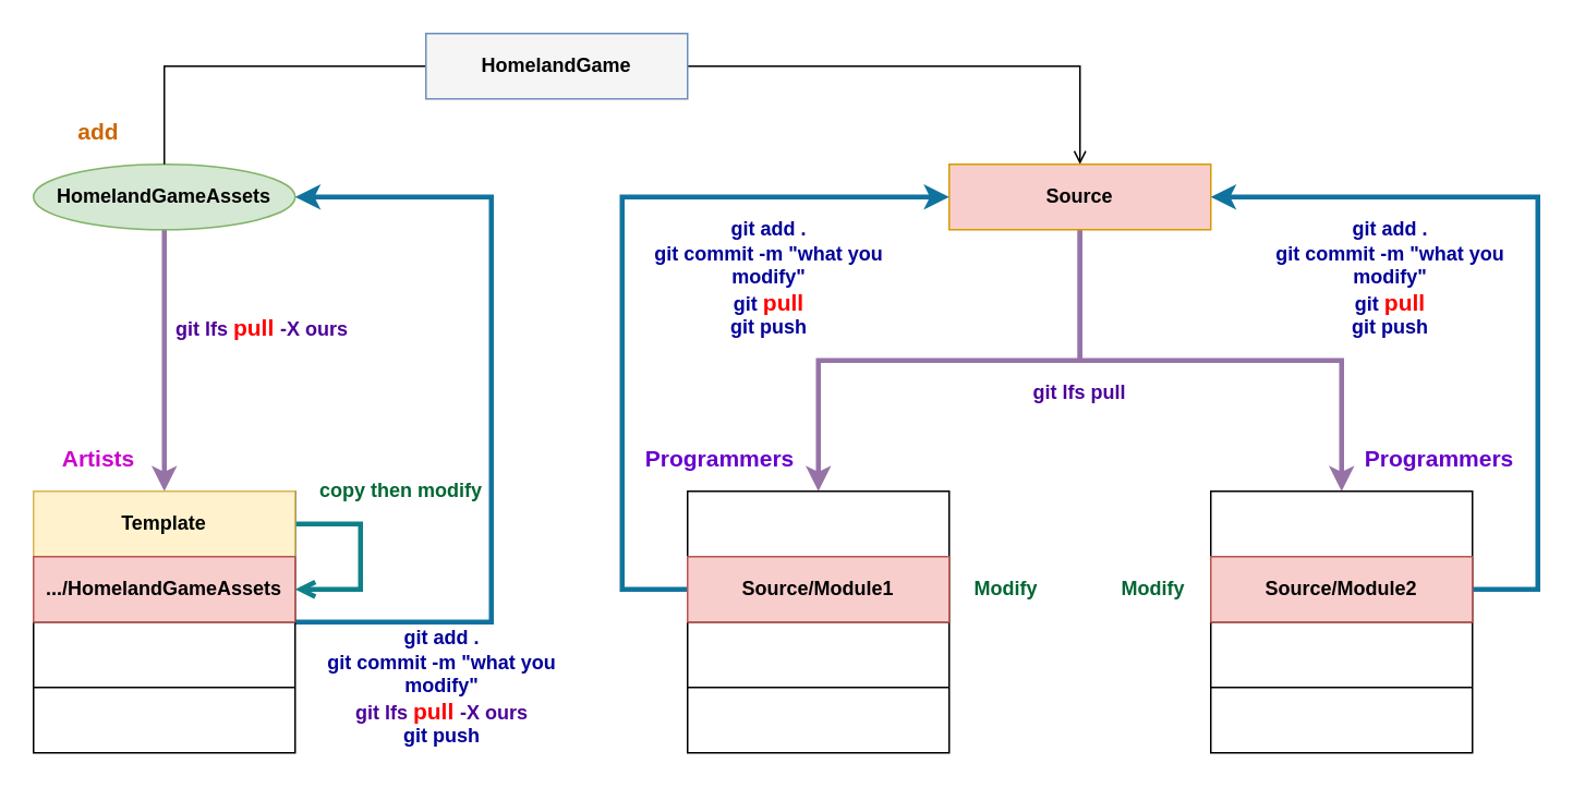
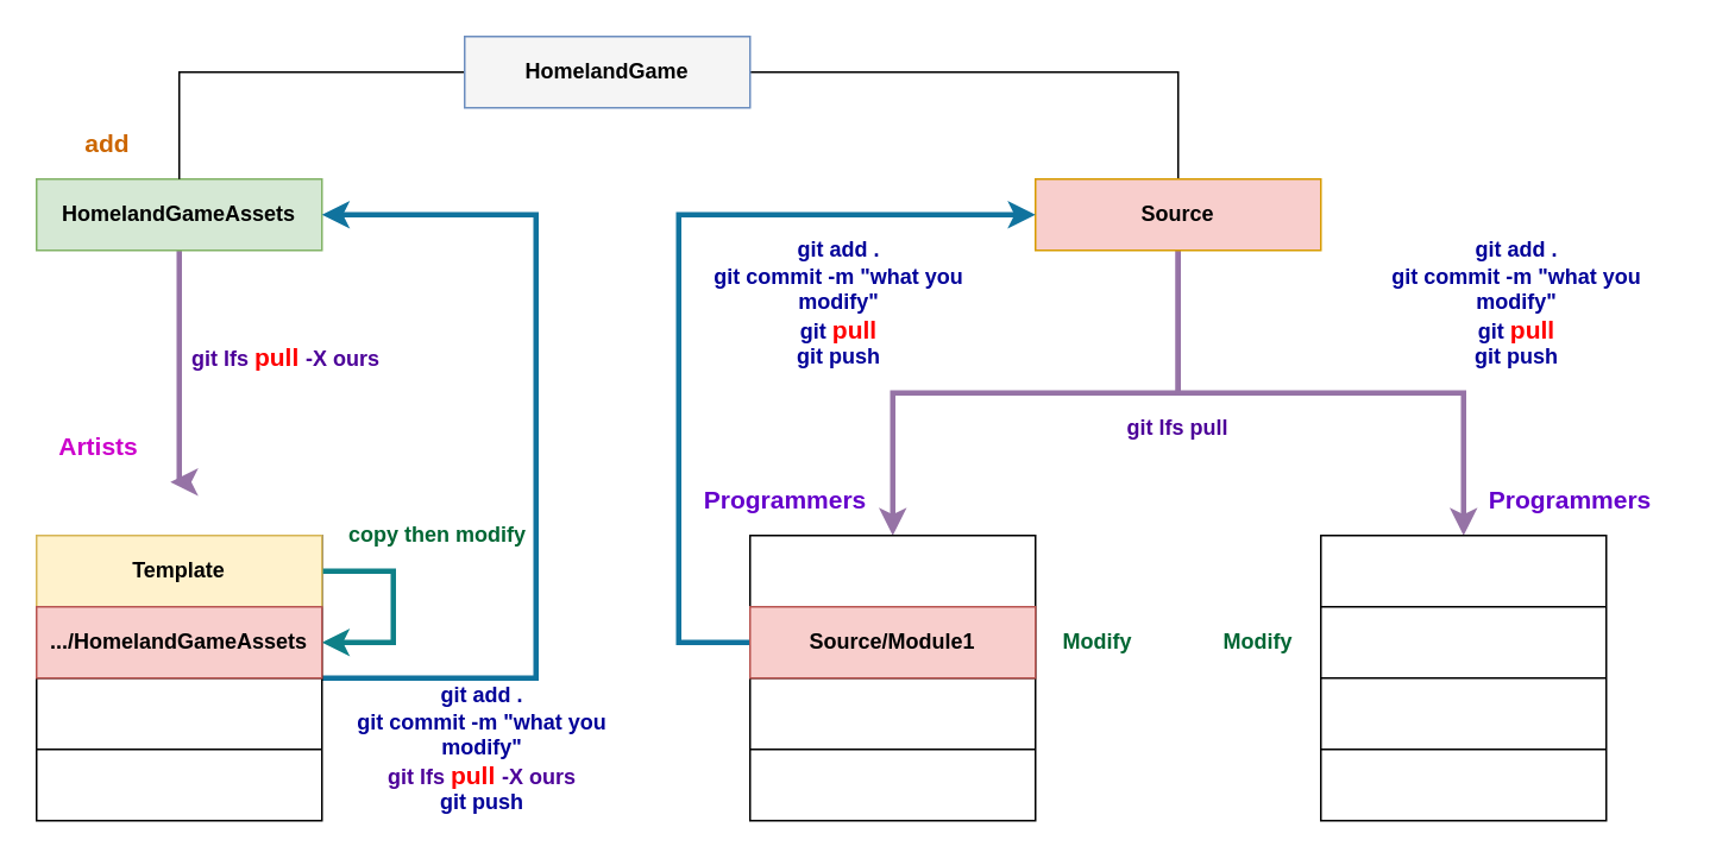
  <mxCell id="0" />
  <mxCell id="1" parent="0" />
  <mxCell id="2" style="edgeStyle=orthogonalEdgeStyle;rounded=0;orthogonalLoop=1;jettySize=auto;html=1;entryX=1;entryY=1;entryDx=0;entryDy=0;fillColor=#e1d5e7;strokeColor=#9673a6;strokeWidth=3;fontSize=12;fontStyle=1" edge="1" parent="1" source="3" target="10"><mxGeometry relative="1" as="geometry"><Array as="points"><mxPoint x="100" y="230" /><mxPoint x="100" y="230" /></Array></mxGeometry></mxCell>
- <mxCell id="3" value="HomelandGameAssets" style="ellipse;whiteSpace=wrap;html=1;fillColor=#d5e8d4;strokeColor=#82b366;fontSize=12;fontStyle=1;" vertex="1" parent="1"><mxGeometry x="20" y="100" width="160" height="40" as="geometry" /></mxCell>
+ <mxCell id="3" value="HomelandGameAssets" style="rounded=0;whiteSpace=wrap;html=1;fillColor=#d5e8d4;strokeColor=#82b366;fontSize=12;fontStyle=1" vertex="1" parent="1"><mxGeometry x="20" y="100" width="160" height="40" as="geometry" /></mxCell>
  <mxCell id="4" style="edgeStyle=orthogonalEdgeStyle;rounded=0;orthogonalLoop=1;jettySize=auto;html=1;endArrow=none;endFill=0;fontSize=12;fontStyle=1" edge="1" parent="1" source="6" target="3"><mxGeometry relative="1" as="geometry" /></mxCell>
- <mxCell id="5" style="edgeStyle=orthogonalEdgeStyle;rounded=0;orthogonalLoop=1;jettySize=auto;html=1;entryX=0.5;entryY=0;entryDx=0;entryDy=0;endArrow=open;endFill=0;fontSize=12;fontStyle=1;" edge="1" parent="1" source="6" target="9"><mxGeometry relative="1" as="geometry" /></mxCell>
+ <mxCell id="5" style="edgeStyle=orthogonalEdgeStyle;rounded=0;orthogonalLoop=1;jettySize=auto;html=1;entryX=0.5;entryY=0;entryDx=0;entryDy=0;endArrow=none;endFill=0;fontSize=12;fontStyle=1" edge="1" parent="1" source="6" target="9"><mxGeometry relative="1" as="geometry" /></mxCell>
  <mxCell id="6" value="HomelandGame" style="rounded=0;whiteSpace=wrap;html=1;fillColor=#f5f5f5;strokeColor=#6c8ebf;fontSize=12;fontStyle=1;" vertex="1" parent="1"><mxGeometry x="260" y="20" width="160" height="40" as="geometry" /></mxCell>
  <mxCell id="7" style="edgeStyle=orthogonalEdgeStyle;rounded=0;orthogonalLoop=1;jettySize=auto;html=1;exitX=0.5;exitY=1;exitDx=0;exitDy=0;fillColor=#e1d5e7;strokeColor=#9673a6;strokeWidth=3;fontSize=12;fontStyle=1" edge="1" parent="1" source="9" target="24"><mxGeometry relative="1" as="geometry" /></mxCell>
  <mxCell id="8" style="edgeStyle=orthogonalEdgeStyle;rounded=0;orthogonalLoop=1;jettySize=auto;html=1;entryX=0.5;entryY=0;entryDx=0;entryDy=0;exitX=0.5;exitY=1;exitDx=0;exitDy=0;fillColor=#e1d5e7;strokeColor=#9673a6;strokeWidth=3;fontSize=12;fontStyle=1" edge="1" parent="1" source="9" target="32"><mxGeometry relative="1" as="geometry"><Array as="points"><mxPoint x="660" y="220" /><mxPoint x="820" y="220" /></Array></mxGeometry></mxCell>
  <mxCell id="9" value="Source" style="rounded=0;whiteSpace=wrap;html=1;fillColor=#f8cecc;strokeColor=#d79b00;fontSize=12;fontStyle=1;" vertex="1" parent="1"><mxGeometry x="580" y="100" width="160" height="40" as="geometry" /></mxCell>
- <mxCell id="10" value="&lt;font style=&quot;font-size: 14px;&quot; color=&quot;#cc00cc&quot;&gt;Artists&lt;/font&gt;" style="text;html=1;strokeColor=none;fillColor=none;align=center;verticalAlign=middle;whiteSpace=wrap;rounded=0;fontSize=12;fontStyle=1" vertex="1" parent="1"><mxGeometry x="20" y="260" width="80" height="40" as="geometry" /></mxCell>
+ <mxCell id="10" value="&lt;font style=&quot;font-size: 14px;&quot; color=&quot;#cc00cc&quot;&gt;Artists&lt;/font&gt;" style="text;html=1;strokeColor=none;fillColor=none;align=center;verticalAlign=middle;whiteSpace=wrap;rounded=0;fontSize=12;fontStyle=1" vertex="1" parent="1"><mxGeometry x="15" y="230" width="80" height="40" as="geometry" /></mxCell>
  <mxCell id="11" style="edgeStyle=orthogonalEdgeStyle;rounded=0;orthogonalLoop=1;jettySize=auto;html=1;entryX=1;entryY=0.5;entryDx=0;entryDy=0;fillColor=#b1ddf0;strokeColor=#10739e;strokeWidth=3;fontSize=12;fontStyle=1" edge="1" parent="1" source="12" target="3"><mxGeometry relative="1" as="geometry"><Array as="points"><mxPoint x="300" y="380" /><mxPoint x="300" y="120" /></Array></mxGeometry></mxCell>
  <mxCell id="12" value="" style="rounded=0;whiteSpace=wrap;html=1;fontSize=12;fontStyle=1" vertex="1" parent="1"><mxGeometry x="20" y="300" width="160" height="160" as="geometry" /></mxCell>
  <mxCell id="13" value="" style="endArrow=none;html=1;rounded=0;exitX=0;exitY=0.25;exitDx=0;exitDy=0;entryX=1;entryY=0.25;entryDx=0;entryDy=0;fontSize=12;fontStyle=1" edge="1" parent="1" source="12" target="12"><mxGeometry width="50" height="50" relative="1" as="geometry"><mxPoint x="20" y="330" as="sourcePoint" /><mxPoint x="70" y="280" as="targetPoint" /></mxGeometry></mxCell>
  <mxCell id="14" value="" style="endArrow=none;html=1;rounded=0;exitX=0;exitY=0.5;exitDx=0;exitDy=0;entryX=1;entryY=0.5;entryDx=0;entryDy=0;fontSize=12;fontStyle=1" edge="1" parent="1" source="12" target="12"><mxGeometry width="50" height="50" relative="1" as="geometry"><mxPoint x="30" y="338" as="sourcePoint" /><mxPoint x="150" y="338" as="targetPoint" /></mxGeometry></mxCell>
  <mxCell id="15" value="" style="endArrow=none;html=1;rounded=0;exitX=0;exitY=0.75;exitDx=0;exitDy=0;entryX=1;entryY=0.75;entryDx=0;entryDy=0;fontSize=12;fontStyle=1" edge="1" parent="1" source="12" target="12"><mxGeometry width="50" height="50" relative="1" as="geometry"><mxPoint x="30" y="365" as="sourcePoint" /><mxPoint x="150" y="365" as="targetPoint" /></mxGeometry></mxCell>
- <mxCell id="16" style="edgeStyle=orthogonalEdgeStyle;rounded=0;orthogonalLoop=1;jettySize=auto;html=1;exitX=1;exitY=0.5;exitDx=0;exitDy=0;fillColor=#b0e3e6;strokeColor=#0e8088;strokeWidth=3;fontSize=12;fontStyle=1;endArrow=open;" edge="1" parent="1" source="17" target="18"><mxGeometry relative="1" as="geometry"><mxPoint x="180" y="320" as="sourcePoint" /><Array as="points"><mxPoint x="220" y="320" /><mxPoint x="220" y="360" /></Array></mxGeometry></mxCell>
+ <mxCell id="16" style="edgeStyle=orthogonalEdgeStyle;rounded=0;orthogonalLoop=1;jettySize=auto;html=1;exitX=1;exitY=0.5;exitDx=0;exitDy=0;fillColor=#b0e3e6;strokeColor=#0e8088;strokeWidth=3;fontSize=12;fontStyle=1" edge="1" parent="1" source="17" target="18"><mxGeometry relative="1" as="geometry"><mxPoint x="180" y="320" as="sourcePoint" /><Array as="points"><mxPoint x="220" y="320" /><mxPoint x="220" y="360" /></Array></mxGeometry></mxCell>
  <mxCell id="17" value="Template" style="text;html=1;strokeColor=#d6b656;fillColor=#fff2cc;align=center;verticalAlign=middle;whiteSpace=wrap;rounded=0;fontSize=12;fontStyle=1" vertex="1" parent="1"><mxGeometry x="20" y="300" width="160" height="40" as="geometry" /></mxCell>
  <mxCell id="18" value=".../HomelandGameAssets" style="text;html=1;strokeColor=#b85450;fillColor=#f8cecc;align=center;verticalAlign=middle;whiteSpace=wrap;rounded=0;fontSize=12;fontStyle=1" vertex="1" parent="1"><mxGeometry x="20" y="340" width="160" height="40" as="geometry" /></mxCell>
  <mxCell id="19" value="&lt;font style=&quot;font-size: 14px;&quot; color=&quot;#cc6600&quot;&gt;add&lt;/font&gt;" style="text;html=1;strokeColor=none;fillColor=none;align=center;verticalAlign=middle;whiteSpace=wrap;rounded=0;fontSize=12;fontStyle=1" vertex="1" parent="1"><mxGeometry x="20" y="60" width="80" height="40" as="geometry" /></mxCell>
  <mxCell id="20" value="&lt;font color=&quot;#4c0099&quot; style=&quot;font-size: 12px;&quot;&gt;git lfs &lt;/font&gt;&lt;font color=&quot;#ff0000&quot; style=&quot;font-size: 14px;&quot;&gt;pull &lt;/font&gt;&lt;font color=&quot;#4c0099&quot; style=&quot;font-size: 12px;&quot;&gt;-X ours&lt;/font&gt;" style="text;html=1;strokeColor=none;fillColor=none;align=center;verticalAlign=middle;whiteSpace=wrap;rounded=0;fontSize=12;fontStyle=1" vertex="1" parent="1"><mxGeometry x="100" y="180" width="120" height="40" as="geometry" /></mxCell>
  <mxCell id="21" value="&lt;font color=&quot;#006633&quot; style=&quot;font-size: 12px;&quot;&gt;copy then modify&lt;/font&gt;" style="text;html=1;strokeColor=none;fillColor=none;align=center;verticalAlign=middle;whiteSpace=wrap;rounded=0;fontSize=12;fontStyle=1" vertex="1" parent="1"><mxGeometry x="190" y="280" width="110" height="40" as="geometry" /></mxCell>
  <mxCell id="22" value="&lt;font color=&quot;#000099&quot;&gt;git add .&lt;br style=&quot;font-size: 12px;&quot;&gt;git commit -m &quot;what you modify&quot;&lt;br&gt;&lt;/font&gt;&lt;font style=&quot;border-color: var(--border-color);&quot; color=&quot;#4c0099&quot;&gt;git lfs&amp;nbsp;&lt;/font&gt;&lt;font style=&quot;border-color: var(--border-color); font-size: 14px;&quot; color=&quot;#ff0000&quot;&gt;pull&amp;nbsp;&lt;/font&gt;&lt;font style=&quot;border-color: var(--border-color);&quot; color=&quot;#4c0099&quot;&gt;-X ours&lt;/font&gt;&lt;br style=&quot;font-size: 12px;&quot;&gt;&lt;font color=&quot;#000099&quot;&gt;git push&lt;/font&gt;" style="text;html=1;strokeColor=none;fillColor=none;align=center;verticalAlign=middle;whiteSpace=wrap;rounded=0;fontSize=12;fontStyle=1" vertex="1" parent="1"><mxGeometry x="180" y="380" width="180" height="80" as="geometry" /></mxCell>
  <mxCell id="23" value="&lt;font style=&quot;font-size: 14px;&quot; color=&quot;#6600cc&quot;&gt;Programmers&lt;/font&gt;" style="text;html=1;strokeColor=none;fillColor=none;align=center;verticalAlign=middle;whiteSpace=wrap;rounded=0;fontSize=12;fontStyle=1" vertex="1" parent="1"><mxGeometry x="400" y="260" width="80" height="40" as="geometry" /></mxCell>
  <mxCell id="24" value="" style="rounded=0;whiteSpace=wrap;html=1;fontSize=12;fontStyle=1" vertex="1" parent="1"><mxGeometry x="420" y="300" width="160" height="160" as="geometry" /></mxCell>
  <mxCell id="25" value="" style="endArrow=none;html=1;rounded=0;exitX=0;exitY=0.25;exitDx=0;exitDy=0;entryX=1;entryY=0.25;entryDx=0;entryDy=0;fontSize=12;fontStyle=1" edge="1" parent="1" source="24" target="24"><mxGeometry width="50" height="50" relative="1" as="geometry"><mxPoint x="420" y="330" as="sourcePoint" /><mxPoint x="470" y="280" as="targetPoint" /></mxGeometry></mxCell>
  <mxCell id="26" value="" style="endArrow=none;html=1;rounded=0;exitX=0;exitY=0.5;exitDx=0;exitDy=0;entryX=1;entryY=0.5;entryDx=0;entryDy=0;fontSize=12;fontStyle=1" edge="1" parent="1" source="24" target="24"><mxGeometry width="50" height="50" relative="1" as="geometry"><mxPoint x="430" y="338" as="sourcePoint" /><mxPoint x="550" y="338" as="targetPoint" /></mxGeometry></mxCell>
  <mxCell id="27" value="" style="endArrow=none;html=1;rounded=0;exitX=0;exitY=0.75;exitDx=0;exitDy=0;entryX=1;entryY=0.75;entryDx=0;entryDy=0;fontSize=12;fontStyle=1" edge="1" parent="1" source="24" target="24"><mxGeometry width="50" height="50" relative="1" as="geometry"><mxPoint x="430" y="365" as="sourcePoint" /><mxPoint x="550" y="365" as="targetPoint" /></mxGeometry></mxCell>
  <mxCell id="28" style="edgeStyle=orthogonalEdgeStyle;rounded=0;orthogonalLoop=1;jettySize=auto;html=1;entryX=0;entryY=0.5;entryDx=0;entryDy=0;fillColor=#b1ddf0;strokeColor=#10739e;strokeWidth=3;fontSize=12;fontStyle=1" edge="1" parent="1" source="29" target="9"><mxGeometry relative="1" as="geometry"><Array as="points"><mxPoint x="380" y="360" /><mxPoint x="380" y="120" /></Array></mxGeometry></mxCell>
  <mxCell id="29" value="Source/Module1" style="text;html=1;strokeColor=#b85450;fillColor=#f8cecc;align=center;verticalAlign=middle;whiteSpace=wrap;rounded=0;fontSize=12;fontStyle=1" vertex="1" parent="1"><mxGeometry x="420" y="340" width="160" height="40" as="geometry" /></mxCell>
  <mxCell id="30" value="&lt;font color=&quot;#006633&quot;&gt;Modify&lt;/font&gt;" style="text;html=1;strokeColor=none;fillColor=none;align=center;verticalAlign=middle;whiteSpace=wrap;rounded=0;fontSize=12;fontStyle=1" vertex="1" parent="1"><mxGeometry x="580" y="340" width="70" height="40" as="geometry" /></mxCell>
  <mxCell id="31" value="&lt;font style=&quot;font-size: 14px;&quot; color=&quot;#6600cc&quot;&gt;Programmers&lt;/font&gt;" style="text;html=1;strokeColor=none;fillColor=none;align=center;verticalAlign=middle;whiteSpace=wrap;rounded=0;fontSize=12;fontStyle=1" vertex="1" parent="1"><mxGeometry x="840" y="260" width="80" height="40" as="geometry" /></mxCell>
  <mxCell id="32" value="" style="rounded=0;whiteSpace=wrap;html=1;fontSize=12;fontStyle=1" vertex="1" parent="1"><mxGeometry x="740" y="300" width="160" height="160" as="geometry" /></mxCell>
  <mxCell id="33" value="" style="endArrow=none;html=1;rounded=0;exitX=0;exitY=0.25;exitDx=0;exitDy=0;entryX=1;entryY=0.25;entryDx=0;entryDy=0;fontSize=12;fontStyle=1" edge="1" parent="1" source="32" target="32"><mxGeometry width="50" height="50" relative="1" as="geometry"><mxPoint x="740" y="330" as="sourcePoint" /><mxPoint x="790" y="280" as="targetPoint" /></mxGeometry></mxCell>
  <mxCell id="34" value="" style="endArrow=none;html=1;rounded=0;exitX=0;exitY=0.5;exitDx=0;exitDy=0;entryX=1;entryY=0.5;entryDx=0;entryDy=0;fontSize=12;fontStyle=1" edge="1" parent="1" source="32" target="32"><mxGeometry width="50" height="50" relative="1" as="geometry"><mxPoint x="750" y="338" as="sourcePoint" /><mxPoint x="870" y="338" as="targetPoint" /></mxGeometry></mxCell>
  <mxCell id="35" value="" style="endArrow=none;html=1;rounded=0;exitX=0;exitY=0.75;exitDx=0;exitDy=0;entryX=1;entryY=0.75;entryDx=0;entryDy=0;fontSize=12;fontStyle=1" edge="1" parent="1" source="32" target="32"><mxGeometry width="50" height="50" relative="1" as="geometry"><mxPoint x="750" y="365" as="sourcePoint" /><mxPoint x="870" y="365" as="targetPoint" /></mxGeometry></mxCell>
- <mxCell id="36" style="edgeStyle=orthogonalEdgeStyle;rounded=0;orthogonalLoop=1;jettySize=auto;html=1;entryX=1;entryY=0.5;entryDx=0;entryDy=0;fillColor=#b1ddf0;strokeColor=#10739e;strokeWidth=3;fontSize=12;fontStyle=1" edge="1" parent="1" source="37" target="9"><mxGeometry relative="1" as="geometry"><Array as="points"><mxPoint x="940" y="360" /><mxPoint x="940" y="120" /></Array></mxGeometry></mxCell>
- <mxCell id="37" value="Source/Module2" style="text;html=1;strokeColor=#b85450;fillColor=#f8cecc;align=center;verticalAlign=middle;whiteSpace=wrap;rounded=0;fontSize=12;fontStyle=1" vertex="1" parent="1"><mxGeometry x="740" y="340" width="160" height="40" as="geometry" /></mxCell>
  <mxCell id="38" value="&lt;font color=&quot;#006633&quot;&gt;Modify&lt;/font&gt;" style="text;html=1;strokeColor=none;fillColor=none;align=center;verticalAlign=middle;whiteSpace=wrap;rounded=0;fontSize=12;fontStyle=1" vertex="1" parent="1"><mxGeometry x="670" y="340" width="70" height="40" as="geometry" /></mxCell>
  <mxCell id="39" value="&lt;font color=&quot;#4c0099&quot;&gt;git lfs pull&lt;/font&gt;" style="text;html=1;strokeColor=none;fillColor=none;align=center;verticalAlign=middle;whiteSpace=wrap;rounded=0;fontSize=12;fontStyle=1" vertex="1" parent="1"><mxGeometry x="620" y="220" width="80" height="40" as="geometry" /></mxCell>
  <mxCell id="40" value="&lt;font color=&quot;#000099&quot;&gt;git add .&lt;br style=&quot;font-size: 12px;&quot;&gt;git commit -m &quot;what you modify&quot;&lt;/font&gt;&lt;font style=&quot;border-color: var(--border-color);&quot; color=&quot;#000099&quot;&gt;&lt;br style=&quot;border-color: var(--border-color);&quot;&gt;git&amp;nbsp;&lt;/font&gt;&lt;font style=&quot;border-color: var(--border-color); font-size: 14px;&quot; color=&quot;#ff0000&quot;&gt;pull&lt;/font&gt;&lt;font color=&quot;#000099&quot;&gt;&lt;br style=&quot;font-size: 12px;&quot;&gt;git push&lt;/font&gt;" style="text;html=1;strokeColor=none;fillColor=none;align=center;verticalAlign=middle;whiteSpace=wrap;rounded=0;fontSize=12;fontStyle=1" vertex="1" parent="1"><mxGeometry x="380" y="120" width="180" height="100" as="geometry" /></mxCell>
  <mxCell id="41" value="&lt;font color=&quot;#000099&quot;&gt;git add .&lt;br style=&quot;font-size: 12px;&quot;&gt;git commit -m &quot;what you modify&quot;&lt;/font&gt;&lt;font style=&quot;border-color: var(--border-color);&quot; color=&quot;#000099&quot;&gt;&lt;br style=&quot;border-color: var(--border-color);&quot;&gt;git&amp;nbsp;&lt;/font&gt;&lt;font style=&quot;border-color: var(--border-color); font-size: 14px;&quot; color=&quot;#ff0000&quot;&gt;pull&lt;/font&gt;&lt;font color=&quot;#000099&quot;&gt;&lt;br style=&quot;font-size: 12px;&quot;&gt;git push&lt;/font&gt;" style="text;html=1;strokeColor=none;fillColor=none;align=center;verticalAlign=middle;whiteSpace=wrap;rounded=0;fontSize=12;fontStyle=1" vertex="1" parent="1"><mxGeometry x="760" y="120" width="180" height="100" as="geometry" /></mxCell>
